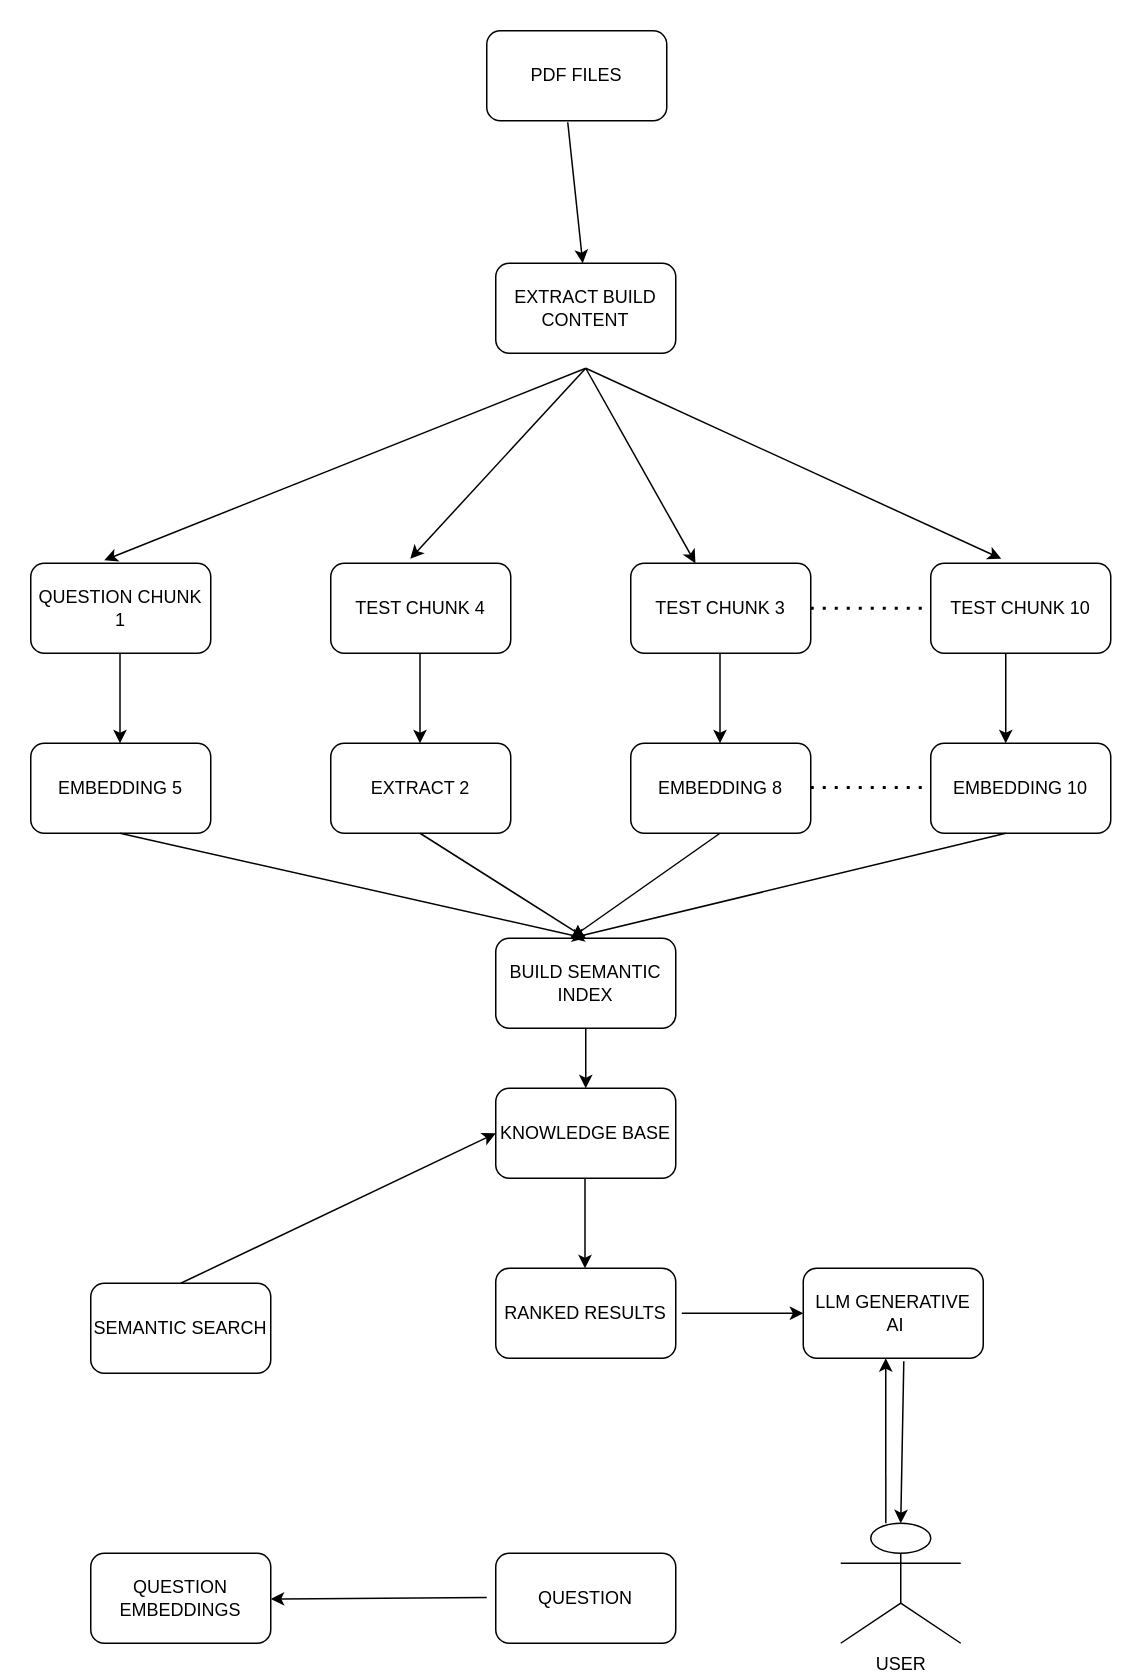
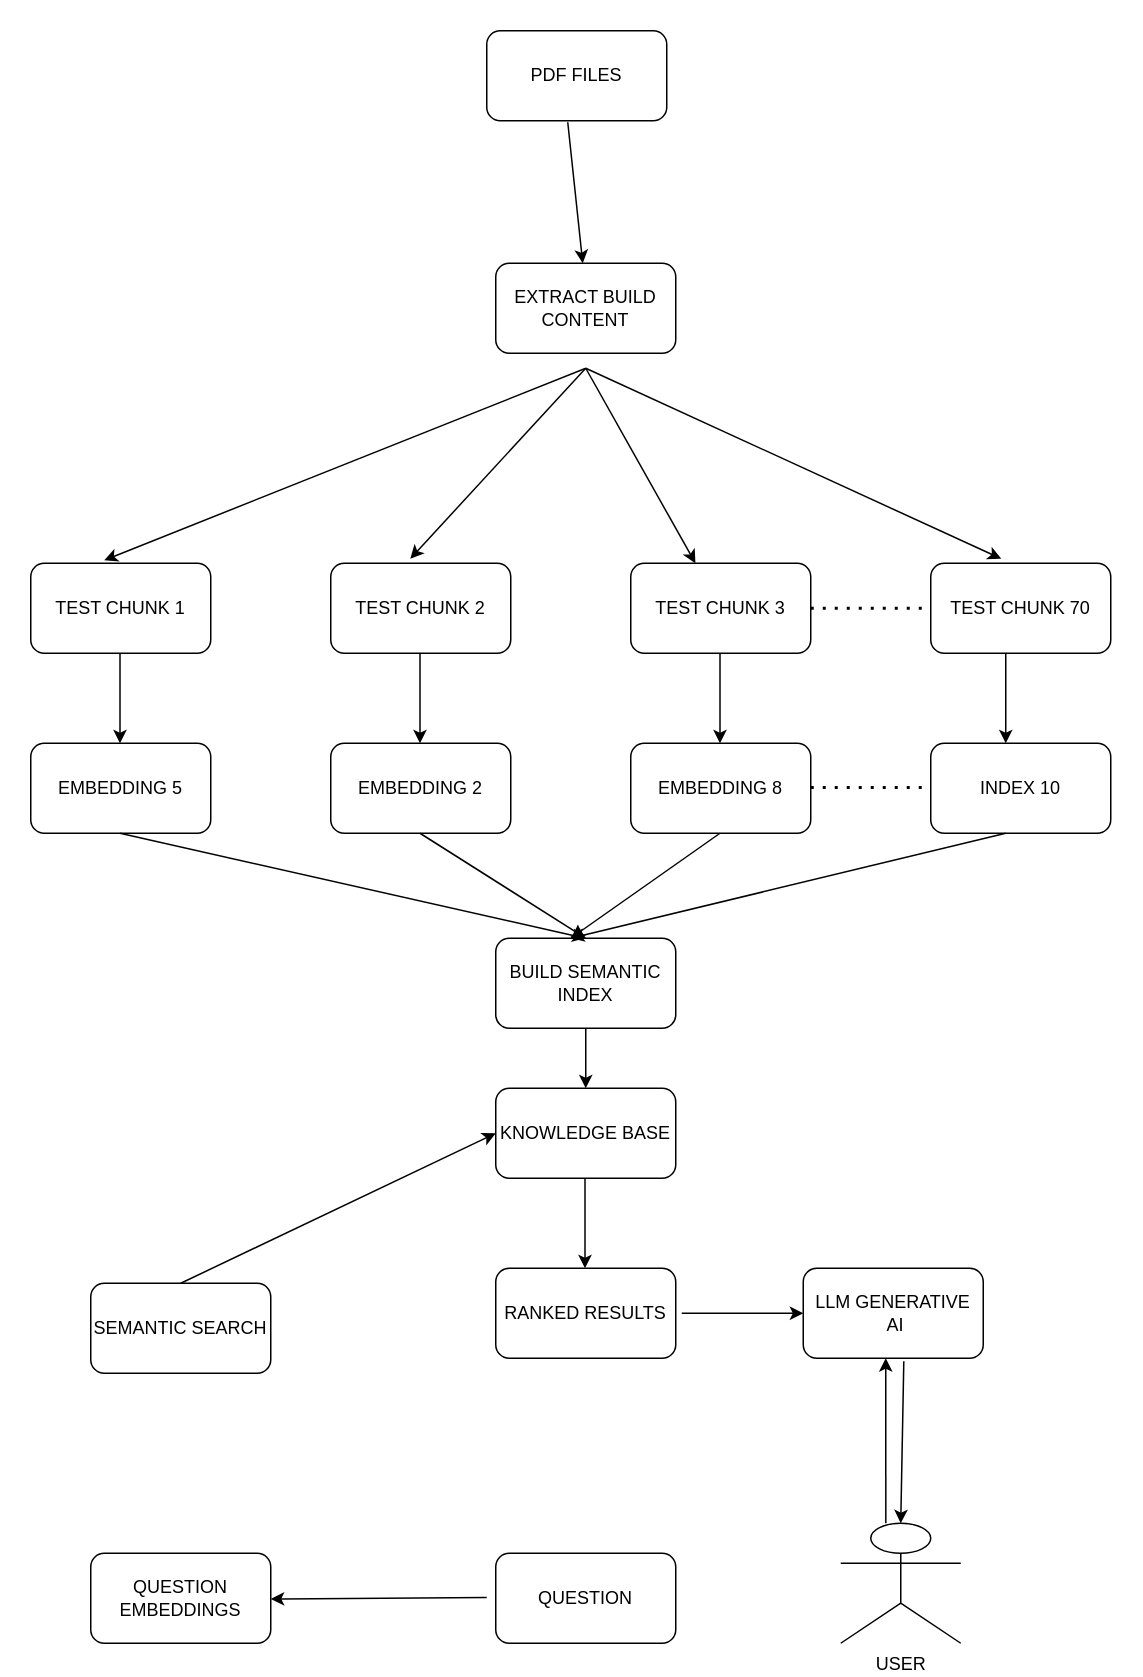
  <mxCell id="0" />
  <mxCell id="1" parent="0" />
  <mxCell id="2" value="PDF FILES" style="rounded=1;whiteSpace=wrap;html=1;" vertex="1" parent="1"><mxGeometry x="324" y="20" width="120" height="60" as="geometry" /></mxCell>
  <mxCell id="3" value="" style="endArrow=classic;html=1;rounded=0;exitX=0.45;exitY=1.017;exitDx=0;exitDy=0;exitPerimeter=0;" edge="1" parent="1" source="2"><mxGeometry width="50" height="50" relative="1" as="geometry"><mxPoint x="320" y="155" as="sourcePoint" /><mxPoint x="388" y="175" as="targetPoint" /></mxGeometry></mxCell>
  <mxCell id="4" value="EXTRACT BUILD CONTENT" style="rounded=1;whiteSpace=wrap;html=1;" vertex="1" parent="1"><mxGeometry x="330" y="175" width="120" height="60" as="geometry" /></mxCell>
  <mxCell id="5" value="" style="endArrow=classic;html=1;rounded=0;entryX=0.408;entryY=-0.033;entryDx=0;entryDy=0;entryPerimeter=0;" edge="1" parent="1" target="6"><mxGeometry width="50" height="50" relative="1" as="geometry"><mxPoint x="390" y="245" as="sourcePoint" /><mxPoint x="390" y="345" as="targetPoint" /></mxGeometry></mxCell>
- <mxCell id="6" value="QUESTION CHUNK 1" style="rounded=1;whiteSpace=wrap;html=1;" vertex="1" parent="1"><mxGeometry x="20" y="375" width="120" height="60" as="geometry" /></mxCell>
- <mxCell id="7" value="TEST CHUNK 4" style="rounded=1;whiteSpace=wrap;html=1;" vertex="1" parent="1"><mxGeometry x="220" y="375" width="120" height="60" as="geometry" /></mxCell>
+ <mxCell id="6" value="TEST CHUNK 1" style="rounded=1;whiteSpace=wrap;html=1;" vertex="1" parent="1"><mxGeometry x="20" y="375" width="120" height="60" as="geometry" /></mxCell>
+ <mxCell id="7" value="TEST CHUNK 2" style="rounded=1;whiteSpace=wrap;html=1;" vertex="1" parent="1"><mxGeometry x="220" y="375" width="120" height="60" as="geometry" /></mxCell>
  <mxCell id="8" value="TEST CHUNK 3" style="rounded=1;whiteSpace=wrap;html=1;" vertex="1" parent="1"><mxGeometry x="420" y="375" width="120" height="60" as="geometry" /></mxCell>
- <mxCell id="9" value="TEST CHUNK 10" style="rounded=1;whiteSpace=wrap;html=1;" vertex="1" parent="1"><mxGeometry x="620" y="375" width="120" height="60" as="geometry" /></mxCell>
+ <mxCell id="9" value="TEST CHUNK 70" style="rounded=1;whiteSpace=wrap;html=1;" vertex="1" parent="1"><mxGeometry x="620" y="375" width="120" height="60" as="geometry" /></mxCell>
  <mxCell id="10" value="" style="endArrow=none;dashed=1;html=1;dashPattern=1 3;strokeWidth=2;rounded=0;entryX=0;entryY=0.5;entryDx=0;entryDy=0;" edge="1" parent="1" target="9"><mxGeometry width="50" height="50" relative="1" as="geometry"><mxPoint x="540" y="405" as="sourcePoint" /><mxPoint x="590" y="355" as="targetPoint" /></mxGeometry></mxCell>
  <mxCell id="11" value="" style="endArrow=classic;html=1;rounded=0;entryX=0.442;entryY=-0.05;entryDx=0;entryDy=0;entryPerimeter=0;" edge="1" parent="1" target="7"><mxGeometry width="50" height="50" relative="1" as="geometry"><mxPoint x="390" y="245" as="sourcePoint" /><mxPoint x="400" y="325" as="targetPoint" /></mxGeometry></mxCell>
  <mxCell id="12" value="" style="endArrow=classic;html=1;rounded=0;" edge="1" parent="1" target="8"><mxGeometry width="50" height="50" relative="1" as="geometry"><mxPoint x="390" y="245" as="sourcePoint" /><mxPoint x="420" y="375" as="targetPoint" /></mxGeometry></mxCell>
  <mxCell id="13" value="" style="endArrow=classic;html=1;rounded=0;entryX=0.392;entryY=-0.05;entryDx=0;entryDy=0;entryPerimeter=0;" edge="1" parent="1" target="9"><mxGeometry width="50" height="50" relative="1" as="geometry"><mxPoint x="390" y="245" as="sourcePoint" /><mxPoint x="420" y="375" as="targetPoint" /></mxGeometry></mxCell>
- <mxCell id="14" value="EXTRACT 2" style="rounded=1;whiteSpace=wrap;html=1;" vertex="1" parent="1"><mxGeometry x="220" y="495" width="120" height="60" as="geometry" /></mxCell>
+ <mxCell id="14" value="EMBEDDING 2" style="rounded=1;whiteSpace=wrap;html=1;" vertex="1" parent="1"><mxGeometry x="220" y="495" width="120" height="60" as="geometry" /></mxCell>
  <mxCell id="15" value="EMBEDDING 5" style="rounded=1;whiteSpace=wrap;html=1;" vertex="1" parent="1"><mxGeometry x="20" y="495" width="120" height="60" as="geometry" /></mxCell>
  <mxCell id="16" value="EMBEDDING 8" style="rounded=1;whiteSpace=wrap;html=1;" vertex="1" parent="1"><mxGeometry x="420" y="495" width="120" height="60" as="geometry" /></mxCell>
- <mxCell id="17" value="EMBEDDING 10" style="rounded=1;whiteSpace=wrap;html=1;" vertex="1" parent="1"><mxGeometry x="620" y="495" width="120" height="60" as="geometry" /></mxCell>
+ <mxCell id="17" value="INDEX 10" style="rounded=1;whiteSpace=wrap;html=1;" vertex="1" parent="1"><mxGeometry x="620" y="495" width="120" height="60" as="geometry" /></mxCell>
  <mxCell id="18" value="" style="endArrow=none;dashed=1;html=1;dashPattern=1 3;strokeWidth=2;rounded=0;entryX=0;entryY=0.5;entryDx=0;entryDy=0;" edge="1" parent="1"><mxGeometry width="50" height="50" relative="1" as="geometry"><mxPoint x="540" y="524.5" as="sourcePoint" /><mxPoint x="620" y="524.5" as="targetPoint" /><Array as="points"><mxPoint x="580" y="524.5" /></Array></mxGeometry></mxCell>
  <mxCell id="19" value="" style="endArrow=classic;html=1;rounded=0;exitX=0.25;exitY=1;exitDx=0;exitDy=0;entryX=0.25;entryY=0;entryDx=0;entryDy=0;" edge="1" parent="1"><mxGeometry width="50" height="50" relative="1" as="geometry"><mxPoint x="79.5" y="435" as="sourcePoint" /><mxPoint x="79.5" y="495" as="targetPoint" /></mxGeometry></mxCell>
  <mxCell id="20" value="" style="endArrow=classic;html=1;rounded=0;exitX=0.25;exitY=1;exitDx=0;exitDy=0;entryX=0.25;entryY=0;entryDx=0;entryDy=0;" edge="1" parent="1"><mxGeometry width="50" height="50" relative="1" as="geometry"><mxPoint x="279.5" y="435" as="sourcePoint" /><mxPoint x="279.5" y="495" as="targetPoint" /></mxGeometry></mxCell>
  <mxCell id="21" value="" style="endArrow=classic;html=1;rounded=0;exitX=0.25;exitY=1;exitDx=0;exitDy=0;entryX=0.25;entryY=0;entryDx=0;entryDy=0;" edge="1" parent="1"><mxGeometry width="50" height="50" relative="1" as="geometry"><mxPoint x="479.5" y="435" as="sourcePoint" /><mxPoint x="479.5" y="495" as="targetPoint" /></mxGeometry></mxCell>
  <mxCell id="22" value="" style="endArrow=classic;html=1;rounded=0;exitX=0.25;exitY=1;exitDx=0;exitDy=0;entryX=0.25;entryY=0;entryDx=0;entryDy=0;" edge="1" parent="1"><mxGeometry width="50" height="50" relative="1" as="geometry"><mxPoint x="670" y="435" as="sourcePoint" /><mxPoint x="670" y="495" as="targetPoint" /></mxGeometry></mxCell>
  <mxCell id="23" value="BUILD SEMANTIC INDEX" style="rounded=1;whiteSpace=wrap;html=1;" vertex="1" parent="1"><mxGeometry x="330" y="625" width="120" height="60" as="geometry" /></mxCell>
  <mxCell id="24" value="KNOWLEDGE BASE" style="rounded=1;whiteSpace=wrap;html=1;" vertex="1" parent="1"><mxGeometry x="330" y="725" width="120" height="60" as="geometry" /></mxCell>
  <mxCell id="25" value="RANKED RESULTS" style="rounded=1;whiteSpace=wrap;html=1;" vertex="1" parent="1"><mxGeometry x="330" y="845" width="120" height="60" as="geometry" /></mxCell>
  <mxCell id="26" value="LLM GENERATIVE&lt;br&gt;&amp;nbsp;AI" style="rounded=1;whiteSpace=wrap;html=1;" vertex="1" parent="1"><mxGeometry x="535" y="845" width="120" height="60" as="geometry" /></mxCell>
  <mxCell id="27" value="USER" style="shape=umlActor;verticalLabelPosition=bottom;verticalAlign=top;html=1;" vertex="1" parent="1"><mxGeometry x="560" y="1015" width="80" height="80" as="geometry" /></mxCell>
  <mxCell id="28" value="QUESTION" style="rounded=1;whiteSpace=wrap;html=1;" vertex="1" parent="1"><mxGeometry x="330" y="1035" width="120" height="60" as="geometry" /></mxCell>
  <mxCell id="29" value="QUESTION EMBEDDINGS" style="rounded=1;whiteSpace=wrap;html=1;" vertex="1" parent="1"><mxGeometry x="60" y="1035" width="120" height="60" as="geometry" /></mxCell>
  <mxCell id="30" value="SEMANTIC SEARCH" style="rounded=1;whiteSpace=wrap;html=1;" vertex="1" parent="1"><mxGeometry x="60" y="855" width="120" height="60" as="geometry" /></mxCell>
  <mxCell id="31" value="" style="endArrow=classic;html=1;rounded=0;exitX=0.25;exitY=1;exitDx=0;exitDy=0;entryX=0.5;entryY=0;entryDx=0;entryDy=0;" edge="1" parent="1" target="23"><mxGeometry width="50" height="50" relative="1" as="geometry"><mxPoint x="79.5" y="555" as="sourcePoint" /><mxPoint x="79.5" y="615" as="targetPoint" /></mxGeometry></mxCell>
  <mxCell id="32" value="" style="endArrow=classic;html=1;rounded=0;exitX=0.25;exitY=1;exitDx=0;exitDy=0;" edge="1" parent="1"><mxGeometry width="50" height="50" relative="1" as="geometry"><mxPoint x="279.5" y="555" as="sourcePoint" /><mxPoint x="390" y="625" as="targetPoint" /></mxGeometry></mxCell>
  <mxCell id="33" value="" style="endArrow=classic;html=1;rounded=0;exitX=0.25;exitY=1;exitDx=0;exitDy=0;" edge="1" parent="1"><mxGeometry width="50" height="50" relative="1" as="geometry"><mxPoint x="479.5" y="555" as="sourcePoint" /><mxPoint x="380" y="625" as="targetPoint" /></mxGeometry></mxCell>
  <mxCell id="34" value="" style="endArrow=classic;html=1;rounded=0;exitX=0.25;exitY=1;exitDx=0;exitDy=0;" edge="1" parent="1"><mxGeometry width="50" height="50" relative="1" as="geometry"><mxPoint x="670" y="555" as="sourcePoint" /><mxPoint x="380" y="625" as="targetPoint" /></mxGeometry></mxCell>
  <mxCell id="35" value="" style="endArrow=classic;html=1;rounded=0;exitX=0.25;exitY=1;exitDx=0;exitDy=0;" edge="1" parent="1"><mxGeometry width="50" height="50" relative="1" as="geometry"><mxPoint x="390" y="685" as="sourcePoint" /><mxPoint x="390" y="725" as="targetPoint" /></mxGeometry></mxCell>
  <mxCell id="36" value="" style="endArrow=classic;html=1;rounded=0;exitX=0.25;exitY=1;exitDx=0;exitDy=0;entryX=0.25;entryY=0;entryDx=0;entryDy=0;" edge="1" parent="1"><mxGeometry width="50" height="50" relative="1" as="geometry"><mxPoint x="389.5" y="785" as="sourcePoint" /><mxPoint x="389.5" y="845" as="targetPoint" /></mxGeometry></mxCell>
  <mxCell id="37" value="" style="endArrow=classic;html=1;rounded=0;exitX=0.642;exitY=1.033;exitDx=0;exitDy=0;entryX=0.5;entryY=0;entryDx=0;entryDy=0;entryPerimeter=0;exitPerimeter=0;" edge="1" parent="1"><mxGeometry width="50" height="50" relative="1" as="geometry"><mxPoint x="602.04" y="906.98" as="sourcePoint" /><mxPoint x="600" y="1015" as="targetPoint" /></mxGeometry></mxCell>
  <mxCell id="38" value="" style="endArrow=classic;html=1;rounded=0;exitX=0.25;exitY=1;exitDx=0;exitDy=0;entryX=0;entryY=0.5;entryDx=0;entryDy=0;" edge="1" parent="1" target="26"><mxGeometry width="50" height="50" relative="1" as="geometry"><mxPoint x="454" y="875" as="sourcePoint" /><mxPoint x="514" y="925" as="targetPoint" /></mxGeometry></mxCell>
  <mxCell id="39" value="" style="endArrow=classic;html=1;rounded=0;exitX=0.25;exitY=1;exitDx=0;exitDy=0;entryX=0;entryY=0.5;entryDx=0;entryDy=0;" edge="1" parent="1" target="24"><mxGeometry width="50" height="50" relative="1" as="geometry"><mxPoint x="120" y="855" as="sourcePoint" /><mxPoint x="201" y="855" as="targetPoint" /></mxGeometry></mxCell>
  <mxCell id="40" value="" style="endArrow=classic;html=1;rounded=0;exitX=0.467;exitY=0.65;exitDx=0;exitDy=0;entryX=1;entryY=0.5;entryDx=0;entryDy=0;exitPerimeter=0;" edge="1" parent="1"><mxGeometry width="50" height="50" relative="1" as="geometry"><mxPoint x="324" y="1064.5" as="sourcePoint" /><mxPoint x="180" y="1065.5" as="targetPoint" /></mxGeometry></mxCell>
  <mxCell id="41" value="" style="endArrow=classic;html=1;rounded=0;entryX=0.5;entryY=1;entryDx=0;entryDy=0;exitX=0.438;exitY=0;exitDx=0;exitDy=0;exitPerimeter=0;" edge="1" parent="1"><mxGeometry width="50" height="50" relative="1" as="geometry"><mxPoint x="590.04" y="1015" as="sourcePoint" /><mxPoint x="590" y="905" as="targetPoint" /></mxGeometry></mxCell>
